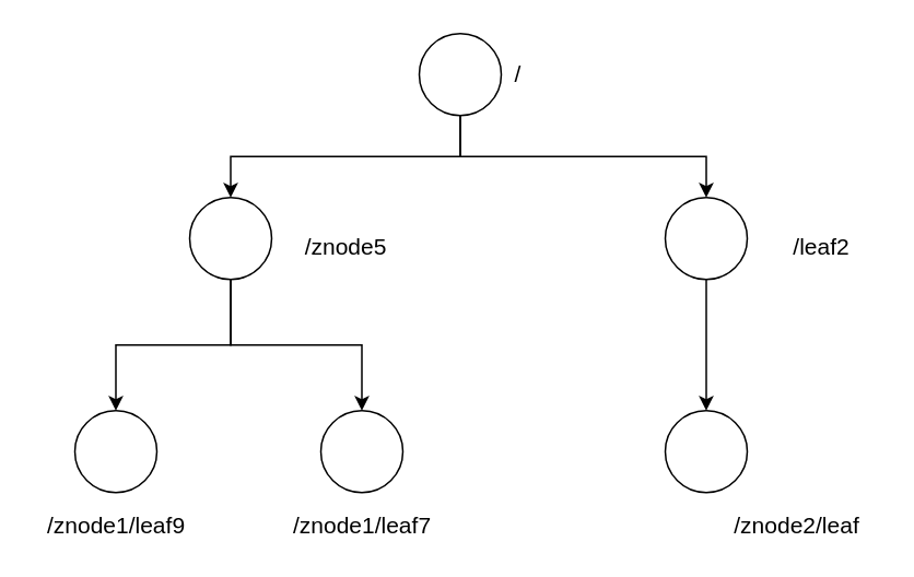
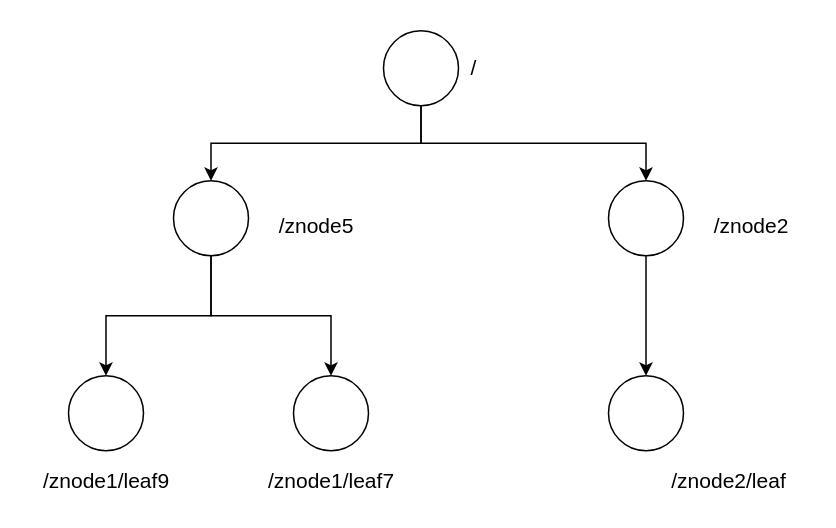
  <mxCell id="0" />
  <mxCell id="1" parent="0" />
  <mxCell id="2" style="edgeStyle=orthogonalEdgeStyle;rounded=0;orthogonalLoop=1;jettySize=auto;html=1;exitX=0.5;exitY=1;exitDx=0;exitDy=0;entryX=0.5;entryY=0;entryDx=0;entryDy=0;" edge="1" parent="1" source="4" target="7"><mxGeometry relative="1" as="geometry" /></mxCell>
  <mxCell id="3" style="edgeStyle=orthogonalEdgeStyle;rounded=0;orthogonalLoop=1;jettySize=auto;html=1;exitX=0.5;exitY=1;exitDx=0;exitDy=0;" edge="1" parent="1" source="4" target="9"><mxGeometry relative="1" as="geometry" /></mxCell>
  <mxCell id="4" value="" style="ellipse;whiteSpace=wrap;html=1;aspect=fixed;" vertex="1" parent="1"><mxGeometry x="255" y="20" width="50" height="50" as="geometry" /></mxCell>
  <mxCell id="5" style="edgeStyle=orthogonalEdgeStyle;rounded=0;orthogonalLoop=1;jettySize=auto;html=1;exitX=0.5;exitY=1;exitDx=0;exitDy=0;" edge="1" parent="1" source="7" target="11"><mxGeometry relative="1" as="geometry" /></mxCell>
  <mxCell id="6" style="edgeStyle=orthogonalEdgeStyle;rounded=0;orthogonalLoop=1;jettySize=auto;html=1;exitX=0.5;exitY=1;exitDx=0;exitDy=0;entryX=0.5;entryY=0;entryDx=0;entryDy=0;" edge="1" parent="1" source="7" target="12"><mxGeometry relative="1" as="geometry" /></mxCell>
  <mxCell id="7" value="" style="ellipse;whiteSpace=wrap;html=1;aspect=fixed;" vertex="1" parent="1"><mxGeometry x="115" y="120" width="50" height="50" as="geometry" /></mxCell>
  <mxCell id="8" style="edgeStyle=orthogonalEdgeStyle;rounded=0;orthogonalLoop=1;jettySize=auto;html=1;exitX=0.5;exitY=1;exitDx=0;exitDy=0;" edge="1" parent="1" source="9" target="10"><mxGeometry relative="1" as="geometry" /></mxCell>
  <mxCell id="9" value="" style="ellipse;whiteSpace=wrap;html=1;aspect=fixed;" vertex="1" parent="1"><mxGeometry x="405" y="120" width="50" height="50" as="geometry" /></mxCell>
  <mxCell id="10" value="" style="ellipse;whiteSpace=wrap;html=1;aspect=fixed;" vertex="1" parent="1"><mxGeometry x="405" y="250" width="50" height="50" as="geometry" /></mxCell>
  <mxCell id="11" value="" style="ellipse;whiteSpace=wrap;html=1;aspect=fixed;" vertex="1" parent="1"><mxGeometry x="45" y="250" width="50" height="50" as="geometry" /></mxCell>
  <mxCell id="12" value="" style="ellipse;whiteSpace=wrap;html=1;aspect=fixed;" vertex="1" parent="1"><mxGeometry x="195" y="250" width="50" height="50" as="geometry" /></mxCell>
  <mxCell id="13" value="/" style="text;html=1;align=center;verticalAlign=middle;resizable=0;points=[];autosize=1;fontSize=14;" vertex="1" parent="1"><mxGeometry x="305" y="35" width="20" height="20" as="geometry" /></mxCell>
  <mxCell id="14" value="/znode5" style="text;html=1;align=center;verticalAlign=middle;resizable=0;points=[];autosize=1;fontSize=14;" vertex="1" parent="1"><mxGeometry x="175" y="140" width="70" height="20" as="geometry" /></mxCell>
- <mxCell id="15" value="/leaf2" style="text;html=1;align=center;verticalAlign=middle;resizable=0;points=[];autosize=1;fontSize=14;" vertex="1" parent="1"><mxGeometry x="465" y="140" width="70" height="20" as="geometry" /></mxCell>
+ <mxCell id="15" value="/znode2" style="text;html=1;align=center;verticalAlign=middle;resizable=0;points=[];autosize=1;fontSize=14;" vertex="1" parent="1"><mxGeometry x="465" y="140" width="70" height="20" as="geometry" /></mxCell>
  <mxCell id="16" value="/znode1/leaf9" style="text;html=1;align=center;verticalAlign=middle;resizable=0;points=[];autosize=1;fontSize=14;" vertex="1" parent="1"><mxGeometry x="20" y="310" width="100" height="20" as="geometry" /></mxCell>
  <mxCell id="17" value="/znode1/leaf7" style="text;html=1;align=center;verticalAlign=middle;resizable=0;points=[];autosize=1;fontSize=14;" vertex="1" parent="1"><mxGeometry x="170" y="310" width="100" height="20" as="geometry" /></mxCell>
  <mxCell id="18" value="/znode2/leaf" style="text;html=1;align=center;verticalAlign=middle;resizable=0;points=[];autosize=1;fontSize=14;" vertex="1" parent="1"><mxGeometry x="440" y="310" width="90" height="20" as="geometry" /></mxCell>
